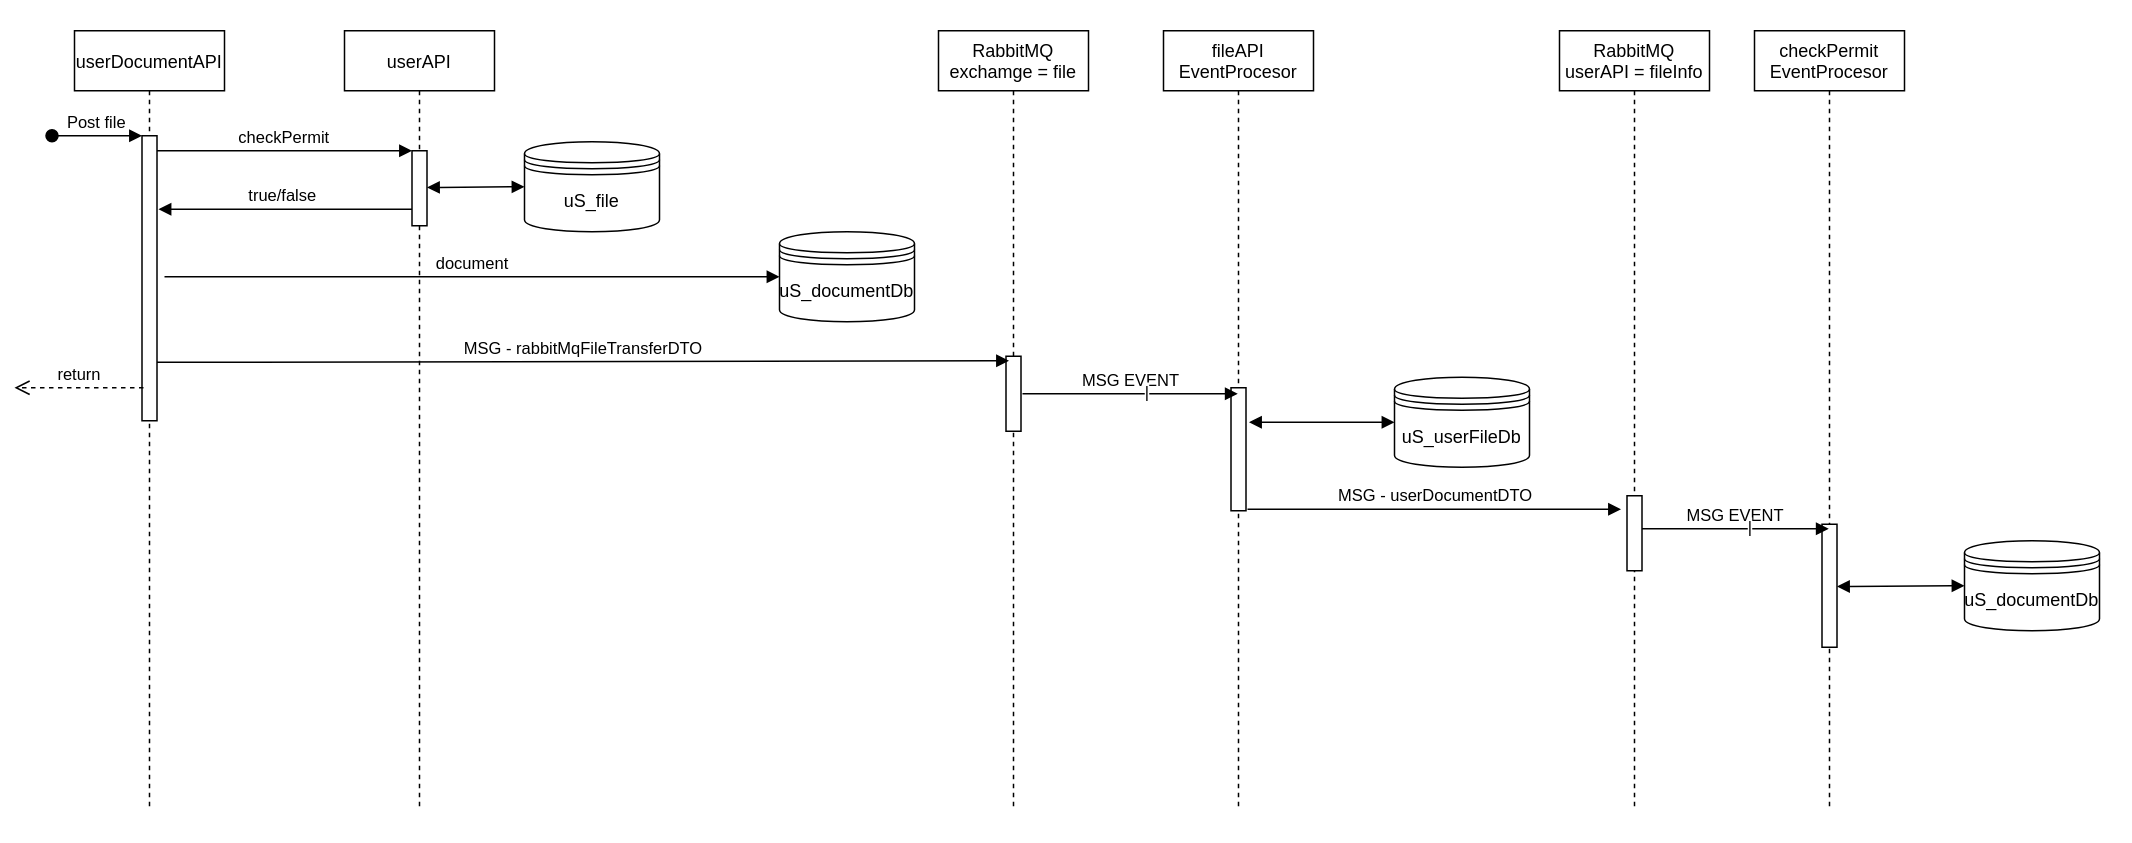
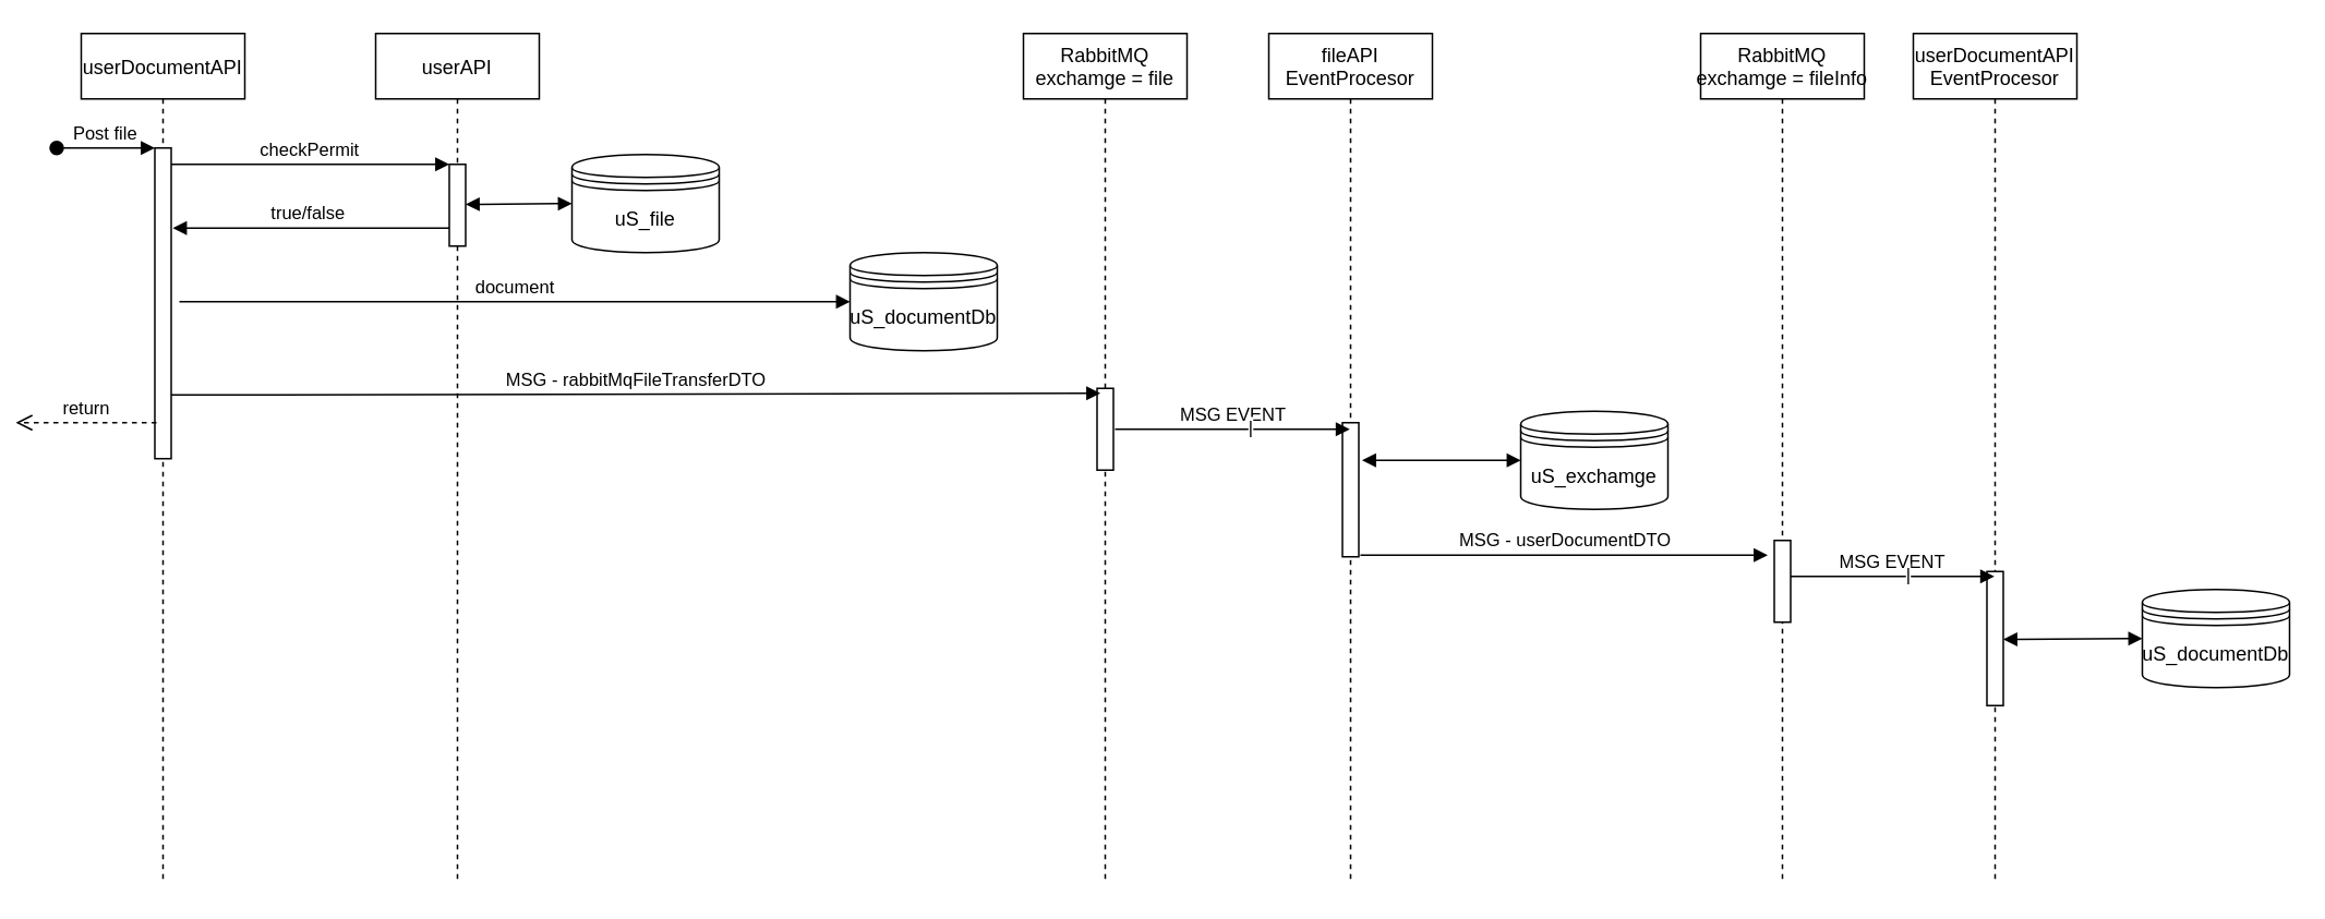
  <mxCell id="0" />
  <mxCell id="1" parent="0" />
  <mxCell id="2" value="userDocumentAPI" style="shape=umlLifeline;perimeter=lifelinePerimeter;container=1;collapsible=0;recursiveResize=0;rounded=0;shadow=0;strokeWidth=1;" parent="1" vertex="1"><mxGeometry x="20" y="20" width="100" height="520" as="geometry" /></mxCell>
  <mxCell id="3" value="" style="points=[];perimeter=orthogonalPerimeter;rounded=0;shadow=0;strokeWidth=1;" parent="2" vertex="1"><mxGeometry x="45" y="70" width="10" height="190" as="geometry" /></mxCell>
  <mxCell id="4" value="Post file" style="verticalAlign=bottom;startArrow=oval;endArrow=block;startSize=8;shadow=0;strokeWidth=1;" parent="2" target="3" edge="1"><mxGeometry relative="1" as="geometry"><mxPoint x="-15" y="70" as="sourcePoint" /></mxGeometry></mxCell>
  <mxCell id="5" value="return" style="html=1;verticalAlign=bottom;endArrow=open;dashed=1;endSize=8;rounded=0;exitX=0.1;exitY=0.884;exitDx=0;exitDy=0;exitPerimeter=0;" edge="1" parent="2" source="3"><mxGeometry relative="1" as="geometry"><mxPoint x="40" y="240" as="sourcePoint" /><mxPoint x="-40" y="238" as="targetPoint" /></mxGeometry></mxCell>
  <mxCell id="6" value="userAPI" style="shape=umlLifeline;perimeter=lifelinePerimeter;container=1;collapsible=0;recursiveResize=0;rounded=0;shadow=0;strokeWidth=1;" parent="1" vertex="1"><mxGeometry x="200" y="20" width="100" height="520" as="geometry" /></mxCell>
  <mxCell id="7" value="" style="points=[];perimeter=orthogonalPerimeter;rounded=0;shadow=0;strokeWidth=1;" parent="6" vertex="1"><mxGeometry x="45" y="80" width="10" height="50" as="geometry" /></mxCell>
  <mxCell id="8" value="" style="endArrow=block;startArrow=block;endFill=1;startFill=1;html=1;rounded=0;entryX=0;entryY=0.5;entryDx=0;entryDy=0;" edge="1" parent="6" target="11"><mxGeometry width="160" relative="1" as="geometry"><mxPoint x="55" y="104.5" as="sourcePoint" /><mxPoint x="215" y="104.5" as="targetPoint" /></mxGeometry></mxCell>
  <mxCell id="9" value="checkPermit" style="verticalAlign=bottom;endArrow=block;entryX=0;entryY=0;shadow=0;strokeWidth=1;" parent="1" source="3" target="7" edge="1"><mxGeometry relative="1" as="geometry"><mxPoint x="175" y="100" as="sourcePoint" /></mxGeometry></mxCell>
  <mxCell id="10" value="true/false" style="verticalAlign=bottom;endArrow=block;shadow=0;strokeWidth=1;entryX=1.1;entryY=0.258;entryDx=0;entryDy=0;entryPerimeter=0;" parent="1" target="3" edge="1"><mxGeometry x="0.015" relative="1" as="geometry"><mxPoint x="245" y="139" as="sourcePoint" /><mxPoint x="80" y="140" as="targetPoint" /><Array as="points"><mxPoint x="160" y="139" /></Array><mxPoint as="offset" /></mxGeometry></mxCell>
  <mxCell id="11" value="uS_file" style="shape=datastore;whiteSpace=wrap;html=1;" vertex="1" parent="1"><mxGeometry x="320" y="94" width="90" height="60" as="geometry" /></mxCell>
  <mxCell id="12" value="RabbitMQ&#10;exchamge = file" style="shape=umlLifeline;perimeter=lifelinePerimeter;container=1;collapsible=0;recursiveResize=0;rounded=0;shadow=0;strokeWidth=1;" vertex="1" parent="1"><mxGeometry x="596" y="20" width="100" height="520" as="geometry" /></mxCell>
  <mxCell id="13" value="" style="points=[];perimeter=orthogonalPerimeter;rounded=0;shadow=0;strokeWidth=1;" vertex="1" parent="12"><mxGeometry x="45" y="217" width="10" height="50" as="geometry" /></mxCell>
  <mxCell id="14" value="MSG - rabbitMqFileTransferDTO" style="html=1;verticalAlign=bottom;endArrow=block;rounded=0;exitX=1;exitY=0.795;exitDx=0;exitDy=0;exitPerimeter=0;entryX=0.2;entryY=0.06;entryDx=0;entryDy=0;entryPerimeter=0;" edge="1" parent="1" source="3" target="13"><mxGeometry width="80" relative="1" as="geometry"><mxPoint x="75" y="178.97" as="sourcePoint" /><mxPoint x="190" y="181" as="targetPoint" /></mxGeometry></mxCell>
  <mxCell id="15" value="fileAPI&#10;EventProcesor" style="shape=umlLifeline;perimeter=lifelinePerimeter;container=1;collapsible=0;recursiveResize=0;rounded=0;shadow=0;strokeWidth=1;" vertex="1" parent="1"><mxGeometry x="746" y="20" width="100" height="520" as="geometry" /></mxCell>
  <mxCell id="16" value="" style="points=[];perimeter=orthogonalPerimeter;rounded=0;shadow=0;strokeWidth=1;" vertex="1" parent="15"><mxGeometry x="45" y="238" width="10" height="82" as="geometry" /></mxCell>
  <mxCell id="17" value="uS_documentDb" style="shape=datastore;whiteSpace=wrap;html=1;" vertex="1" parent="1"><mxGeometry x="490" y="154" width="90" height="60" as="geometry" /></mxCell>
  <mxCell id="18" value="document" style="html=1;verticalAlign=bottom;endArrow=block;rounded=0;entryX=0;entryY=0.5;entryDx=0;entryDy=0;" edge="1" parent="1" target="17"><mxGeometry width="80" relative="1" as="geometry"><mxPoint x="80" y="184" as="sourcePoint" /><mxPoint x="190" y="183.5" as="targetPoint" /></mxGeometry></mxCell>
  <mxCell id="19" value="MSG EVENT" style="html=1;verticalAlign=bottom;endArrow=block;rounded=0;exitX=1.1;exitY=0.5;exitDx=0;exitDy=0;exitPerimeter=0;" edge="1" parent="1" source="13" target="15"><mxGeometry width="80" relative="1" as="geometry"><mxPoint x="660" y="260" as="sourcePoint" /><mxPoint x="740" y="260" as="targetPoint" /></mxGeometry></mxCell>
  <mxCell id="20" value="|" style="edgeLabel;html=1;align=center;verticalAlign=middle;resizable=0;points=[];" vertex="1" connectable="0" parent="19"><mxGeometry x="0.143" y="2" relative="1" as="geometry"><mxPoint as="offset" /></mxGeometry></mxCell>
- <mxCell id="21" value="uS_userFileDb" style="shape=datastore;whiteSpace=wrap;html=1;" vertex="1" parent="1"><mxGeometry x="900" y="251" width="90" height="60" as="geometry" /></mxCell>
+ <mxCell id="21" value="uS_exchamge" style="shape=datastore;whiteSpace=wrap;html=1;" vertex="1" parent="1"><mxGeometry x="900" y="251" width="90" height="60" as="geometry" /></mxCell>
  <mxCell id="22" value="" style="endArrow=block;startArrow=block;endFill=1;startFill=1;html=1;rounded=0;entryX=0;entryY=0.5;entryDx=0;entryDy=0;exitX=1.2;exitY=0.28;exitDx=0;exitDy=0;exitPerimeter=0;" edge="1" parent="1" source="16" target="21"><mxGeometry width="160" relative="1" as="geometry"><mxPoint x="810" y="280" as="sourcePoint" /><mxPoint x="875" y="279.5" as="targetPoint" /></mxGeometry></mxCell>
- <mxCell id="23" value="RabbitMQ&#10;userAPI = fileInfo" style="shape=umlLifeline;perimeter=lifelinePerimeter;container=1;collapsible=0;recursiveResize=0;rounded=0;shadow=0;strokeWidth=1;" vertex="1" parent="1"><mxGeometry x="1010" y="20" width="100" height="520" as="geometry" /></mxCell>
+ <mxCell id="23" value="RabbitMQ&#10;exchamge = fileInfo" style="shape=umlLifeline;perimeter=lifelinePerimeter;container=1;collapsible=0;recursiveResize=0;rounded=0;shadow=0;strokeWidth=1;" vertex="1" parent="1"><mxGeometry x="1010" y="20" width="100" height="520" as="geometry" /></mxCell>
  <mxCell id="24" value="" style="points=[];perimeter=orthogonalPerimeter;rounded=0;shadow=0;strokeWidth=1;" vertex="1" parent="23"><mxGeometry x="45" y="310" width="10" height="50" as="geometry" /></mxCell>
  <mxCell id="25" value="MSG -&amp;nbsp;userDocumentDTO" style="html=1;verticalAlign=bottom;endArrow=block;rounded=0;entryX=-0.4;entryY=0.18;entryDx=0;entryDy=0;entryPerimeter=0;exitX=1.1;exitY=0.988;exitDx=0;exitDy=0;exitPerimeter=0;" edge="1" parent="1" source="16" target="24"><mxGeometry width="80" relative="1" as="geometry"><mxPoint x="810" y="340" as="sourcePoint" /><mxPoint x="890" y="340" as="targetPoint" /></mxGeometry></mxCell>
- <mxCell id="26" value="checkPermit&#10;EventProcesor" style="shape=umlLifeline;perimeter=lifelinePerimeter;container=1;collapsible=0;recursiveResize=0;rounded=0;shadow=0;strokeWidth=1;" vertex="1" parent="1"><mxGeometry x="1140" y="20" width="100" height="520" as="geometry" /></mxCell>
+ <mxCell id="26" value="userDocumentAPI&#10;EventProcesor" style="shape=umlLifeline;perimeter=lifelinePerimeter;container=1;collapsible=0;recursiveResize=0;rounded=0;shadow=0;strokeWidth=1;" vertex="1" parent="1"><mxGeometry x="1140" y="20" width="100" height="520" as="geometry" /></mxCell>
  <mxCell id="27" value="" style="points=[];perimeter=orthogonalPerimeter;rounded=0;shadow=0;strokeWidth=1;" vertex="1" parent="26"><mxGeometry x="45" y="329" width="10" height="82" as="geometry" /></mxCell>
  <mxCell id="28" value="" style="endArrow=block;startArrow=block;endFill=1;startFill=1;html=1;rounded=0;entryX=0;entryY=0.5;entryDx=0;entryDy=0;" edge="1" parent="26" target="31"><mxGeometry width="160" relative="1" as="geometry"><mxPoint x="55" y="370.5" as="sourcePoint" /><mxPoint x="120" y="370" as="targetPoint" /></mxGeometry></mxCell>
  <mxCell id="29" value="MSG EVENT" style="html=1;verticalAlign=bottom;endArrow=block;rounded=0;exitX=1;exitY=0.44;exitDx=0;exitDy=0;exitPerimeter=0;" edge="1" parent="1" source="24" target="26"><mxGeometry width="80" relative="1" as="geometry"><mxPoint x="1070" y="350" as="sourcePoint" /><mxPoint x="1213.5" y="350" as="targetPoint" /></mxGeometry></mxCell>
  <mxCell id="30" value="|" style="edgeLabel;html=1;align=center;verticalAlign=middle;resizable=0;points=[];" vertex="1" connectable="0" parent="29"><mxGeometry x="0.143" y="2" relative="1" as="geometry"><mxPoint as="offset" /></mxGeometry></mxCell>
  <mxCell id="31" value="uS_documentDb" style="shape=datastore;whiteSpace=wrap;html=1;" vertex="1" parent="1"><mxGeometry x="1280" y="360" width="90" height="60" as="geometry" /></mxCell>
